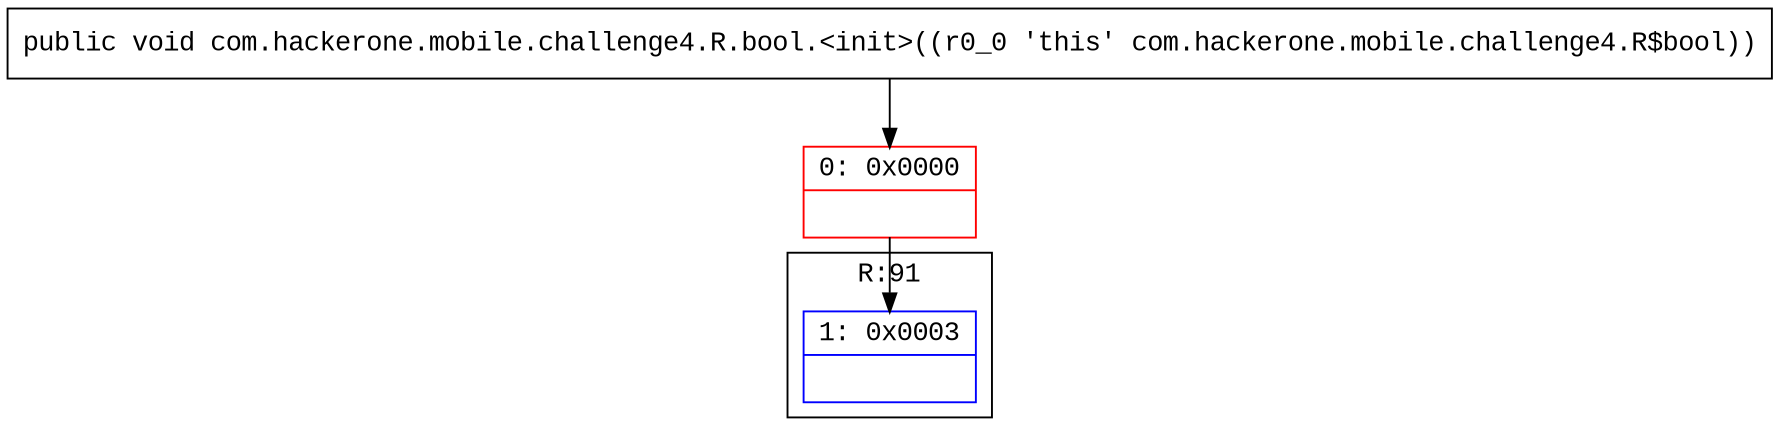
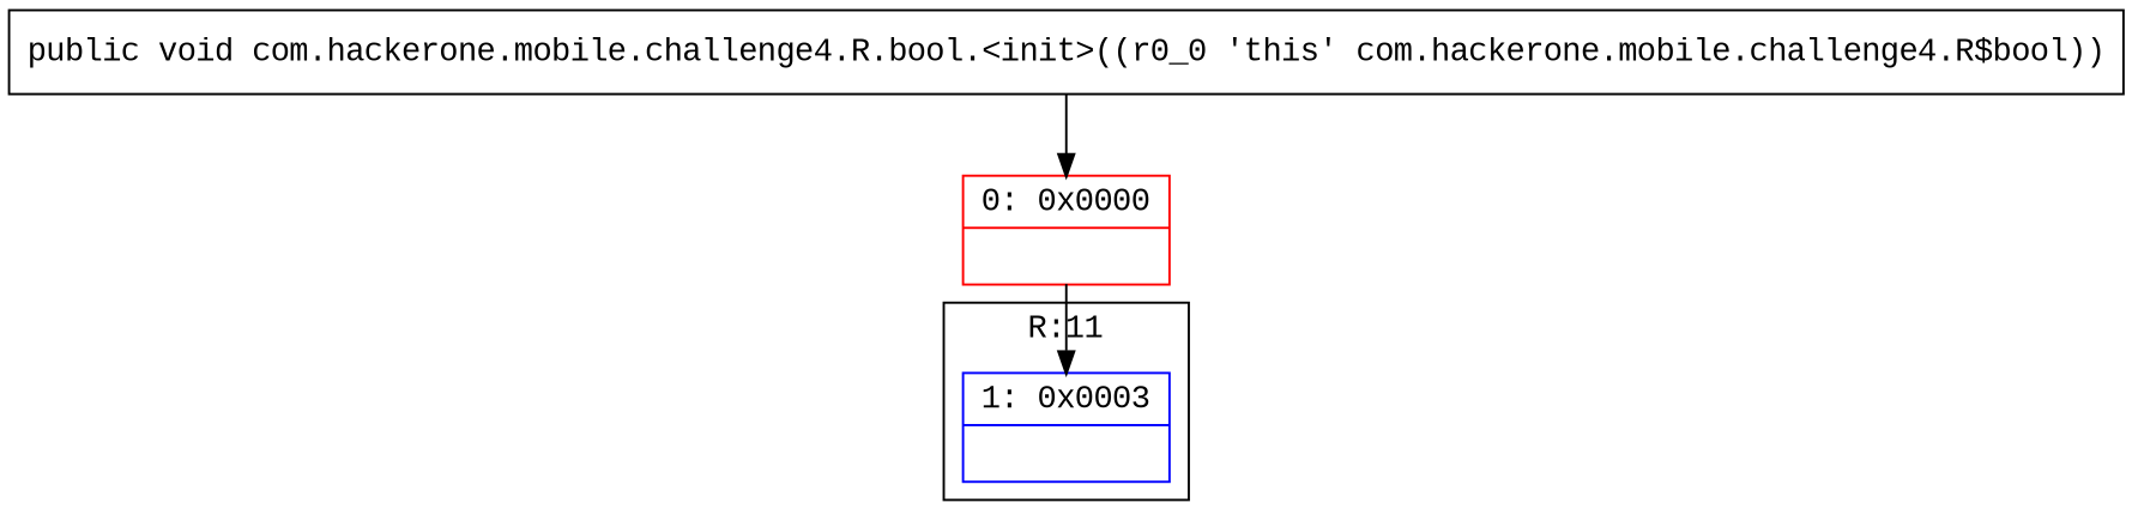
  digraph {
    fontname="Liberation Mono"
    node [shape=record fontname="Liberation Mono"]
    edge [fontname="Liberation Mono"]
    n1 [color=blue label="{1\:\ 0x0003|\l}"]
    n2 [color=red label="{0\:\ 0x0000|\l}"]
    n3 [label="{public void com.hackerone.mobile.challenge4.R.bool.\<init\>((r0_0 'this' com.hackerone.mobile.challenge4.R$bool)) }"]
    subgraph cluster_1 {
-     label="R:91"
+     label="R:11"
      n1
    }
    n2 -> n1
    n3 -> n2
  }
